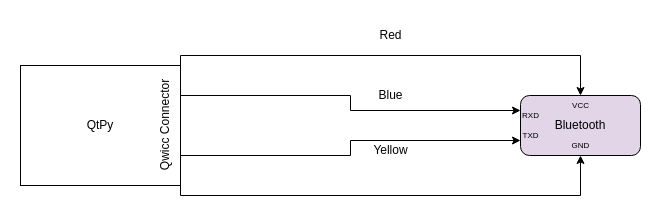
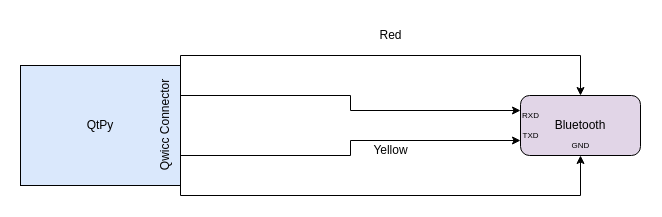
  <mxCell id="0" />
  <mxCell id="1" parent="0" />
  <mxCell id="2" style="edgeStyle=orthogonalEdgeStyle;rounded=0;orthogonalLoop=1;jettySize=auto;html=1;exitX=1;exitY=0;exitDx=0;exitDy=0;entryX=0.5;entryY=0;entryDx=0;entryDy=0;" parent="1" source="6" target="8" edge="1"><mxGeometry relative="1" as="geometry"><Array as="points"><mxPoint x="180" y="55" /><mxPoint x="580" y="55" /></Array></mxGeometry></mxCell>
  <mxCell id="3" style="edgeStyle=orthogonalEdgeStyle;rounded=0;orthogonalLoop=1;jettySize=auto;html=1;exitX=1;exitY=1;exitDx=0;exitDy=0;entryX=0.5;entryY=1;entryDx=0;entryDy=0;" parent="1" source="6" target="8" edge="1"><mxGeometry relative="1" as="geometry"><Array as="points"><mxPoint x="180" y="195" /><mxPoint x="580" y="195" /><mxPoint x="580" y="155" /></Array></mxGeometry></mxCell>
  <mxCell id="4" style="edgeStyle=orthogonalEdgeStyle;rounded=0;orthogonalLoop=1;jettySize=auto;html=1;exitX=1;exitY=0.25;exitDx=0;exitDy=0;entryX=0;entryY=0.25;entryDx=0;entryDy=0;" parent="1" source="6" target="8" edge="1"><mxGeometry relative="1" as="geometry" /></mxCell>
  <mxCell id="5" style="edgeStyle=orthogonalEdgeStyle;rounded=0;orthogonalLoop=1;jettySize=auto;html=1;exitX=1;exitY=0.75;exitDx=0;exitDy=0;entryX=0;entryY=0.75;entryDx=0;entryDy=0;" parent="1" source="6" target="8" edge="1"><mxGeometry relative="1" as="geometry" /></mxCell>
- <mxCell id="6" value="QtPy" style="rounded=0;whiteSpace=wrap;html=1;" parent="1" vertex="1"><mxGeometry x="20" y="65" width="160" height="120" as="geometry" /></mxCell>
+ <mxCell id="6" value="QtPy" style="rounded=0;whiteSpace=wrap;html=1;fillColor=#dae8fc;" parent="1" vertex="1"><mxGeometry x="20" y="65" width="160" height="120" as="geometry" /></mxCell>
  <mxCell id="7" value="Qwicc Connector" style="text;html=1;align=center;verticalAlign=middle;resizable=0;points=[];autosize=1;strokeColor=none;fillColor=none;rotation=-90;" parent="1" vertex="1"><mxGeometry x="110" y="110" width="110" height="30" as="geometry" /></mxCell>
  <mxCell id="8" value="Bluetooth" style="rounded=1;whiteSpace=wrap;html=1;fillColor=#e1d5e7;" parent="1" vertex="1"><mxGeometry x="520" y="95" width="120" height="60" as="geometry" /></mxCell>
  <mxCell id="9" value="Red" style="text;html=1;align=center;verticalAlign=middle;resizable=0;points=[];autosize=1;strokeColor=none;fillColor=none;" parent="1" vertex="1"><mxGeometry x="365" y="20" width="50" height="30" as="geometry" /></mxCell>
- <mxCell id="10" value="&lt;font style=&quot;font-size: 8px;&quot;&gt;VCC&lt;/font&gt;" style="text;html=1;align=center;verticalAlign=middle;resizable=0;points=[];autosize=1;strokeColor=none;fillColor=none;fontSize=6;" parent="1" vertex="1"><mxGeometry x="560" y="95" width="40" height="20" as="geometry" /></mxCell>
  <mxCell id="11" value="&lt;font style=&quot;font-size: 8px;&quot;&gt;RXD&lt;/font&gt;" style="text;html=1;align=center;verticalAlign=middle;resizable=0;points=[];autosize=1;strokeColor=none;fillColor=none;fontSize=6;" parent="1" vertex="1"><mxGeometry x="510" y="105" width="40" height="20" as="geometry" /></mxCell>
  <mxCell id="12" value="&lt;font style=&quot;font-size: 8px;&quot;&gt;TXD&lt;/font&gt;" style="text;html=1;align=center;verticalAlign=middle;resizable=0;points=[];autosize=1;strokeColor=none;fillColor=none;fontSize=6;" parent="1" vertex="1"><mxGeometry x="510" y="125" width="40" height="20" as="geometry" /></mxCell>
  <mxCell id="13" value="&lt;font style=&quot;font-size: 8px;&quot;&gt;GND&lt;/font&gt;" style="text;html=1;align=center;verticalAlign=middle;resizable=0;points=[];autosize=1;strokeColor=none;fillColor=none;fontSize=6;" parent="1" vertex="1"><mxGeometry x="560" y="135" width="40" height="20" as="geometry" /></mxCell>
- <mxCell id="14" value="&lt;font style=&quot;font-size: 12px;&quot;&gt;Blue&lt;/font&gt;" style="text;html=1;align=center;verticalAlign=middle;resizable=0;points=[];autosize=1;strokeColor=none;fillColor=none;fontSize=6;" parent="1" vertex="1"><mxGeometry x="365" y="80" width="50" height="30" as="geometry" /></mxCell>
  <mxCell id="15" value="Yellow" style="text;html=1;align=center;verticalAlign=middle;resizable=0;points=[];autosize=1;strokeColor=none;fillColor=none;fontSize=12;" parent="1" vertex="1"><mxGeometry x="360" y="135" width="60" height="30" as="geometry" /></mxCell>
